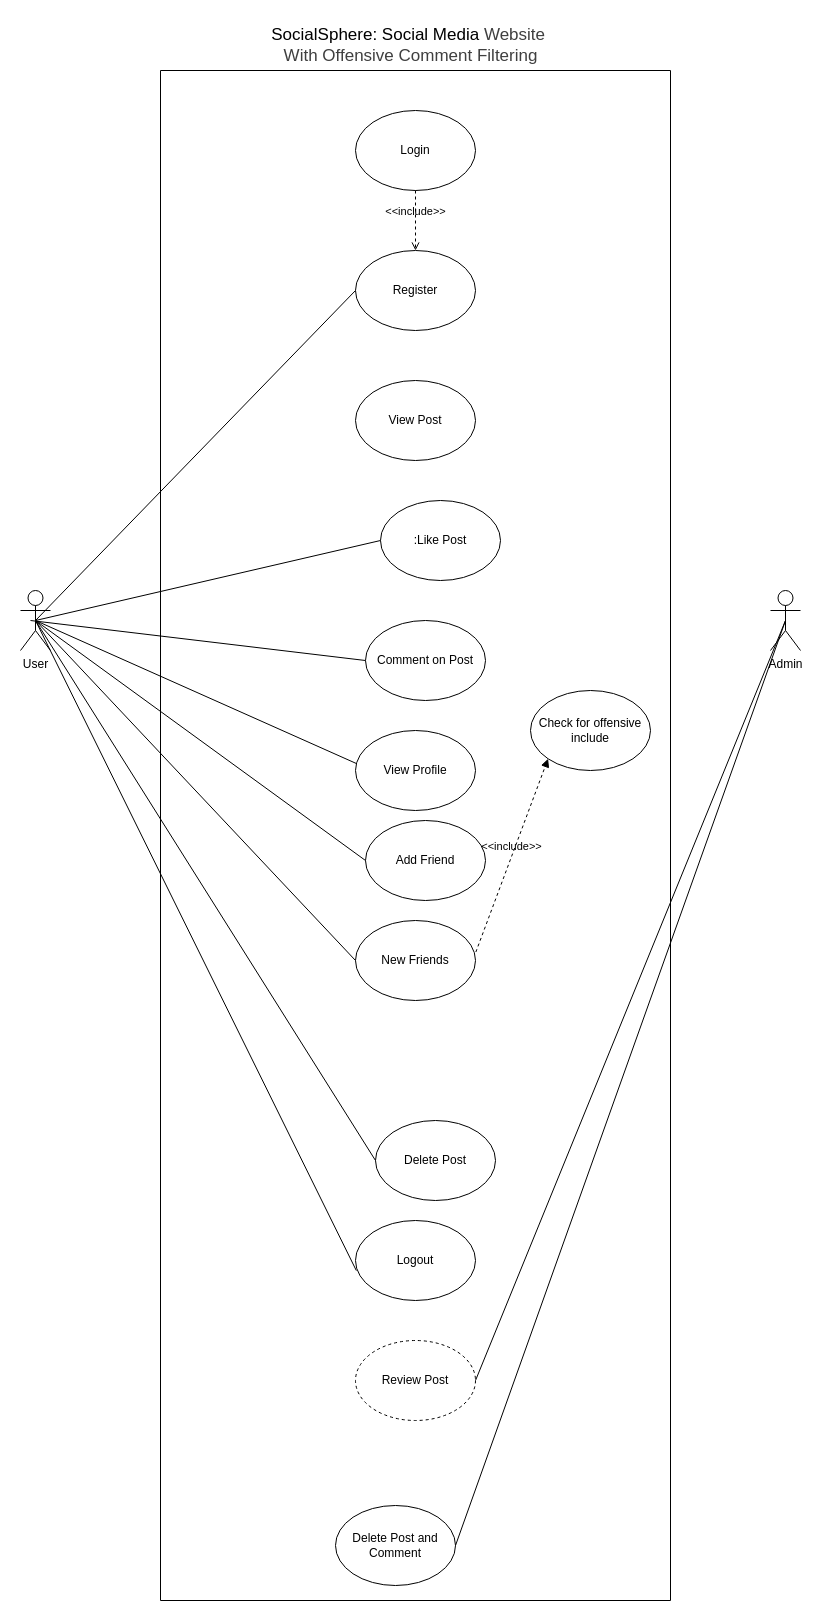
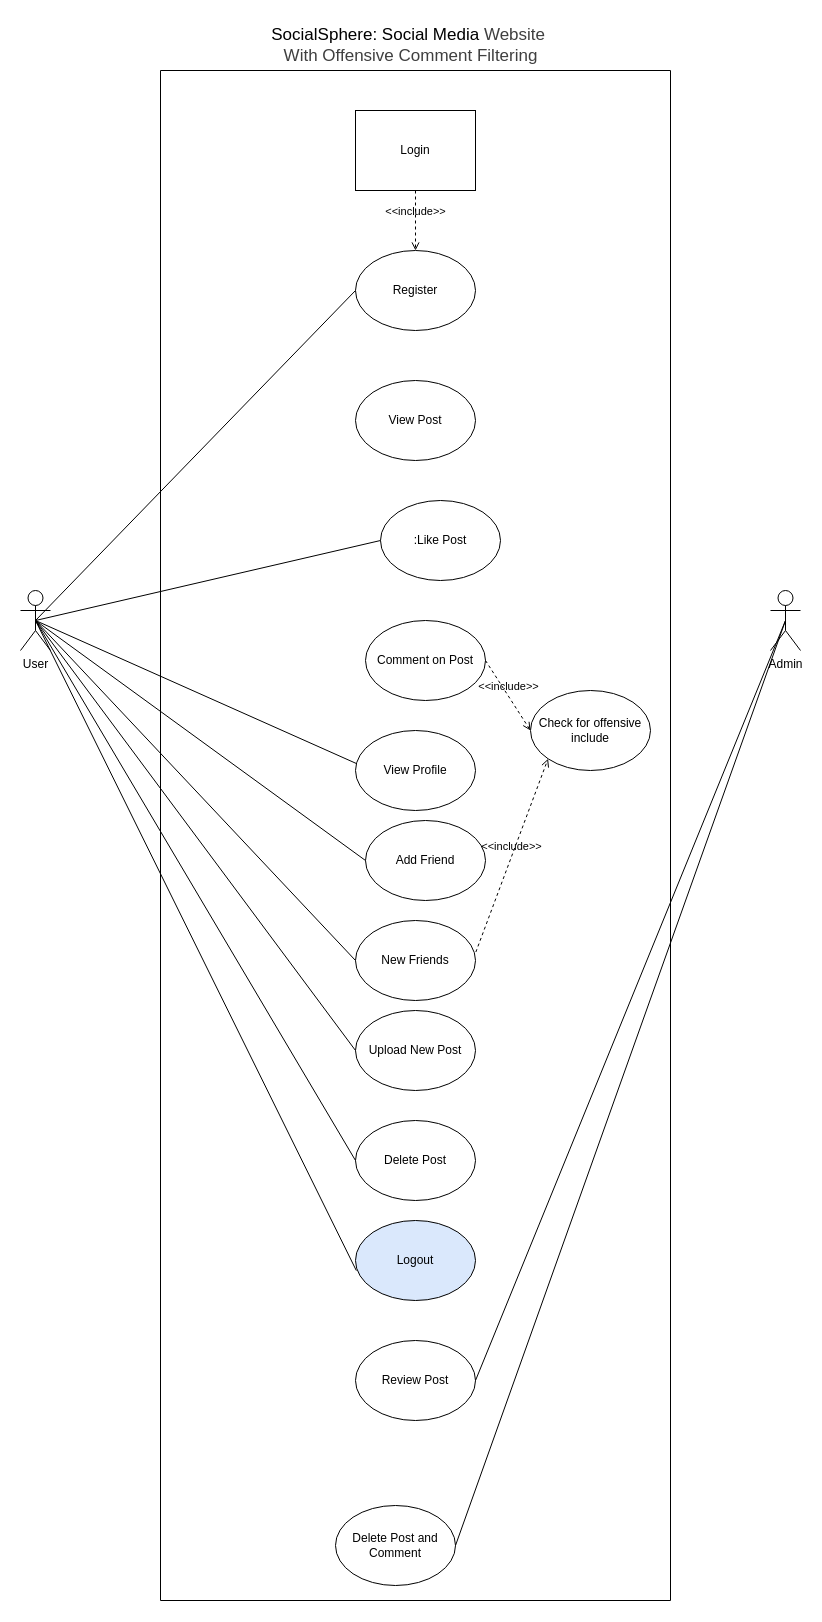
  <mxCell id="0" />
  <mxCell id="1" parent="0" />
  <mxCell id="2" value="" style="swimlane;startSize=0;" parent="1" vertex="1"><mxGeometry x="160" y="70" width="510" height="1530" as="geometry" /></mxCell>
- <mxCell id="3" value="Login" style="ellipse;whiteSpace=wrap;html=1;" parent="2" vertex="1"><mxGeometry x="195" y="40" width="120" height="80" as="geometry" /></mxCell>
+ <mxCell id="3" value="Login" style="whiteSpace=wrap;html=1;rounded=0;" parent="2" vertex="1"><mxGeometry x="195" y="40" width="120" height="80" as="geometry" /></mxCell>
  <mxCell id="4" value="Register" style="ellipse;whiteSpace=wrap;html=1;" parent="2" vertex="1"><mxGeometry x="195" y="180" width="120" height="80" as="geometry" /></mxCell>
  <mxCell id="5" value="View Post" style="ellipse;whiteSpace=wrap;html=1;" parent="2" vertex="1"><mxGeometry x="195" y="310" width="120" height="80" as="geometry" /></mxCell>
  <mxCell id="6" value=":Like Post" style="ellipse;whiteSpace=wrap;html=1;" parent="2" vertex="1"><mxGeometry x="220" y="430" width="120" height="80" as="geometry" /></mxCell>
  <mxCell id="7" value="Comment on Post" style="ellipse;whiteSpace=wrap;html=1;" parent="2" vertex="1"><mxGeometry x="205" y="550" width="120" height="80" as="geometry" /></mxCell>
  <mxCell id="8" value="View Profile" style="ellipse;whiteSpace=wrap;html=1;" parent="2" vertex="1"><mxGeometry x="195" y="660" width="120" height="80" as="geometry" /></mxCell>
  <mxCell id="9" value="Add Friend" style="ellipse;whiteSpace=wrap;html=1;" parent="2" vertex="1"><mxGeometry x="205" y="750" width="120" height="80" as="geometry" /></mxCell>
- <mxCell id="11" value="Delete Post" style="ellipse;whiteSpace=wrap;html=1;" parent="2" vertex="1"><mxGeometry x="215" y="1050" width="120" height="80" as="geometry" /></mxCell>
- <mxCell id="12" value="Logout" style="ellipse;whiteSpace=wrap;html=1;" parent="2" vertex="1"><mxGeometry x="195" y="1150" width="120" height="80" as="geometry" /></mxCell>
- <mxCell id="13" value="Review Post" style="ellipse;whiteSpace=wrap;html=1;dashed=1;" parent="2" vertex="1"><mxGeometry x="195" y="1270" width="120" height="80" as="geometry" /></mxCell>
+ <mxCell id="10" value="Upload New Post" style="ellipse;whiteSpace=wrap;html=1;" parent="2" vertex="1"><mxGeometry x="195" y="940" width="120" height="80" as="geometry" /></mxCell>
+ <mxCell id="11" value="Delete Post" style="ellipse;whiteSpace=wrap;html=1;" parent="2" vertex="1"><mxGeometry x="195" y="1050" width="120" height="80" as="geometry" /></mxCell>
+ <mxCell id="12" value="Logout" style="ellipse;whiteSpace=wrap;html=1;fillColor=#dae8fc;" parent="2" vertex="1"><mxGeometry x="195" y="1150" width="120" height="80" as="geometry" /></mxCell>
+ <mxCell id="13" value="Review Post" style="ellipse;whiteSpace=wrap;html=1;" parent="2" vertex="1"><mxGeometry x="195" y="1270" width="120" height="80" as="geometry" /></mxCell>
  <mxCell id="14" value="Delete Post and Comment" style="ellipse;whiteSpace=wrap;html=1;" parent="2" vertex="1"><mxGeometry x="175" y="1435" width="120" height="80" as="geometry" /></mxCell>
  <mxCell id="15" value="Check for offensive include" style="ellipse;whiteSpace=wrap;html=1;" parent="2" vertex="1"><mxGeometry x="370" y="620" width="120" height="80" as="geometry" /></mxCell>
+ <mxCell id="16" value="&amp;lt;&amp;lt;include&amp;gt;&amp;gt;" style="edgeStyle=none;html=1;endArrow=open;verticalAlign=bottom;dashed=1;labelBackgroundColor=none;entryX=0;entryY=0.5;entryDx=0;entryDy=0;exitX=1;exitY=0.5;exitDx=0;exitDy=0;" parent="2" source="7" target="15" edge="1"><mxGeometry width="160" relative="1" as="geometry"><mxPoint x="265" y="130" as="sourcePoint" /><mxPoint x="265" y="190" as="targetPoint" /></mxGeometry></mxCell>
  <mxCell id="17" value="New Friends" style="ellipse;whiteSpace=wrap;html=1;" parent="2" vertex="1"><mxGeometry x="195" y="850" width="120" height="80" as="geometry" /></mxCell>
- <mxCell id="18" value="&amp;lt;&amp;lt;include&amp;gt;&amp;gt;" style="edgeStyle=none;html=1;endArrow=block;verticalAlign=bottom;dashed=1;labelBackgroundColor=none;entryX=0;entryY=1;entryDx=0;entryDy=0;exitX=1.003;exitY=0.394;exitDx=0;exitDy=0;exitPerimeter=0;" parent="2" source="17" target="15" edge="1"><mxGeometry width="160" relative="1" as="geometry"><mxPoint x="325" y="600" as="sourcePoint" /><mxPoint x="380" y="670" as="targetPoint" /></mxGeometry></mxCell>
+ <mxCell id="18" value="&amp;lt;&amp;lt;include&amp;gt;&amp;gt;" style="edgeStyle=none;html=1;endArrow=open;verticalAlign=bottom;dashed=1;labelBackgroundColor=none;entryX=0;entryY=1;entryDx=0;entryDy=0;exitX=1.003;exitY=0.394;exitDx=0;exitDy=0;exitPerimeter=0;" parent="2" source="17" target="15" edge="1"><mxGeometry width="160" relative="1" as="geometry"><mxPoint x="325" y="600" as="sourcePoint" /><mxPoint x="380" y="670" as="targetPoint" /></mxGeometry></mxCell>
  <mxCell id="19" value="User" style="shape=umlActor;verticalLabelPosition=bottom;verticalAlign=top;html=1;outlineConnect=0;" parent="1" vertex="1"><mxGeometry x="20" y="590" width="30" height="60" as="geometry" /></mxCell>
  <mxCell id="20" value="" style="edgeStyle=none;html=1;endArrow=none;verticalAlign=bottom;entryX=0;entryY=0.5;entryDx=0;entryDy=0;exitX=0.5;exitY=0.5;exitDx=0;exitDy=0;exitPerimeter=0;" parent="1" source="19" target="6" edge="1"><mxGeometry width="160" relative="1" as="geometry"><mxPoint x="45" y="630" as="sourcePoint" /><mxPoint x="365" y="430" as="targetPoint" /></mxGeometry></mxCell>
- <mxCell id="21" value="" style="edgeStyle=none;html=1;endArrow=none;verticalAlign=bottom;entryX=0;entryY=0.5;entryDx=0;entryDy=0;exitX=0.333;exitY=0.5;exitDx=0;exitDy=0;exitPerimeter=0;" parent="1" source="19" target="7" edge="1"><mxGeometry width="160" relative="1" as="geometry"><mxPoint x="40" y="620" as="sourcePoint" /><mxPoint x="365" y="560" as="targetPoint" /></mxGeometry></mxCell>
  <mxCell id="22" value="" style="edgeStyle=none;html=1;endArrow=none;verticalAlign=bottom;entryX=0.012;entryY=0.416;entryDx=0;entryDy=0;entryPerimeter=0;exitX=0.5;exitY=0.5;exitDx=0;exitDy=0;exitPerimeter=0;" parent="1" source="19" target="8" edge="1"><mxGeometry width="160" relative="1" as="geometry"><mxPoint x="40" y="620" as="sourcePoint" /><mxPoint x="365" y="670" as="targetPoint" /></mxGeometry></mxCell>
  <mxCell id="23" value="" style="edgeStyle=none;html=1;endArrow=none;verticalAlign=bottom;entryX=0;entryY=0.5;entryDx=0;entryDy=0;exitX=0.5;exitY=0.5;exitDx=0;exitDy=0;exitPerimeter=0;" parent="1" source="19" target="9" edge="1"><mxGeometry width="160" relative="1" as="geometry"><mxPoint x="50" y="630" as="sourcePoint" /><mxPoint x="366" y="773" as="targetPoint" /></mxGeometry></mxCell>
+ <mxCell id="24" value="" style="edgeStyle=none;html=1;endArrow=none;verticalAlign=bottom;entryX=0;entryY=0.5;entryDx=0;entryDy=0;exitX=0.5;exitY=0.5;exitDx=0;exitDy=0;exitPerimeter=0;" parent="1" source="19" target="10" edge="1"><mxGeometry width="160" relative="1" as="geometry"><mxPoint x="45" y="630" as="sourcePoint" /><mxPoint x="365" y="900" as="targetPoint" /></mxGeometry></mxCell>
  <mxCell id="25" value="" style="edgeStyle=none;html=1;endArrow=none;verticalAlign=bottom;entryX=0;entryY=0.5;entryDx=0;entryDy=0;exitX=0.5;exitY=0.5;exitDx=0;exitDy=0;exitPerimeter=0;" parent="1" source="19" target="11" edge="1"><mxGeometry width="160" relative="1" as="geometry"><mxPoint x="45" y="630" as="sourcePoint" /><mxPoint x="365" y="1020" as="targetPoint" /></mxGeometry></mxCell>
  <mxCell id="26" value="" style="edgeStyle=none;html=1;endArrow=none;verticalAlign=bottom;entryX=0.007;entryY=0.626;entryDx=0;entryDy=0;exitX=0.5;exitY=0.5;exitDx=0;exitDy=0;exitPerimeter=0;entryPerimeter=0;" parent="1" source="19" target="12" edge="1"><mxGeometry width="160" relative="1" as="geometry"><mxPoint x="45" y="630" as="sourcePoint" /><mxPoint x="365" y="1140" as="targetPoint" /></mxGeometry></mxCell>
  <mxCell id="27" value="Admin" style="shape=umlActor;html=1;verticalLabelPosition=bottom;verticalAlign=top;align=center;" parent="1" vertex="1"><mxGeometry x="770" y="590" width="30" height="60" as="geometry" /></mxCell>
  <mxCell id="28" value="" style="edgeStyle=none;html=1;endArrow=none;verticalAlign=bottom;exitX=1;exitY=0.5;exitDx=0;exitDy=0;entryX=0.5;entryY=0.5;entryDx=0;entryDy=0;entryPerimeter=0;" parent="1" source="13" target="27" edge="1"><mxGeometry width="160" relative="1" as="geometry"><mxPoint x="600" y="1430" as="sourcePoint" /><mxPoint x="760" y="1430" as="targetPoint" /></mxGeometry></mxCell>
  <mxCell id="29" value="" style="edgeStyle=none;html=1;endArrow=none;verticalAlign=bottom;exitX=1;exitY=0.5;exitDx=0;exitDy=0;entryX=0.5;entryY=0.5;entryDx=0;entryDy=0;entryPerimeter=0;" parent="1" source="14" target="27" edge="1"><mxGeometry width="160" relative="1" as="geometry"><mxPoint x="485" y="1390" as="sourcePoint" /><mxPoint x="775" y="1450" as="targetPoint" /></mxGeometry></mxCell>
  <mxCell id="30" value="" style="edgeStyle=none;html=1;endArrow=none;verticalAlign=bottom;entryX=0;entryY=0.5;entryDx=0;entryDy=0;exitX=0.5;exitY=0.5;exitDx=0;exitDy=0;exitPerimeter=0;" parent="1" source="19" target="4" edge="1"><mxGeometry width="160" relative="1" as="geometry"><mxPoint x="60" y="520" as="sourcePoint" /><mxPoint x="365" y="430" as="targetPoint" /></mxGeometry></mxCell>
  <mxCell id="31" value="&amp;lt;&amp;lt;include&amp;gt;&amp;gt;" style="edgeStyle=none;html=1;endArrow=open;verticalAlign=bottom;dashed=1;labelBackgroundColor=none;exitX=0.5;exitY=1;exitDx=0;exitDy=0;" parent="1" source="3" edge="1"><mxGeometry width="160" relative="1" as="geometry"><mxPoint x="270" y="600" as="sourcePoint" /><mxPoint x="415" y="250" as="targetPoint" /></mxGeometry></mxCell>
  <mxCell id="32" value="" style="edgeStyle=none;html=1;endArrow=none;verticalAlign=bottom;entryX=0;entryY=0.5;entryDx=0;entryDy=0;exitX=0.5;exitY=0.5;exitDx=0;exitDy=0;exitPerimeter=0;" parent="1" source="19" target="17" edge="1"><mxGeometry width="160" relative="1" as="geometry"><mxPoint x="45" y="630" as="sourcePoint" /><mxPoint x="365" y="870" as="targetPoint" /></mxGeometry></mxCell>
  <mxCell id="33" value="&lt;font style=&quot;font-size: 17px;&quot;&gt;SocialSphere: Social Media&amp;nbsp;&lt;span style=&quot;color: rgb(63, 63, 63); background-color: transparent;&quot;&gt;Website&amp;nbsp;&lt;/span&gt;&lt;/font&gt;&lt;div&gt;&lt;span style=&quot;color: rgb(63, 63, 63); background-color: transparent;&quot;&gt;&lt;font style=&quot;font-size: 17px;&quot;&gt;With Offensive Comment Filtering&lt;/font&gt;&lt;/span&gt;&lt;/div&gt;" style="text;html=1;align=center;verticalAlign=middle;resizable=0;points=[];autosize=1;strokeColor=none;fillColor=none;" parent="1" vertex="1"><mxGeometry x="260" y="20" width="300" height="50" as="geometry" /></mxCell>
